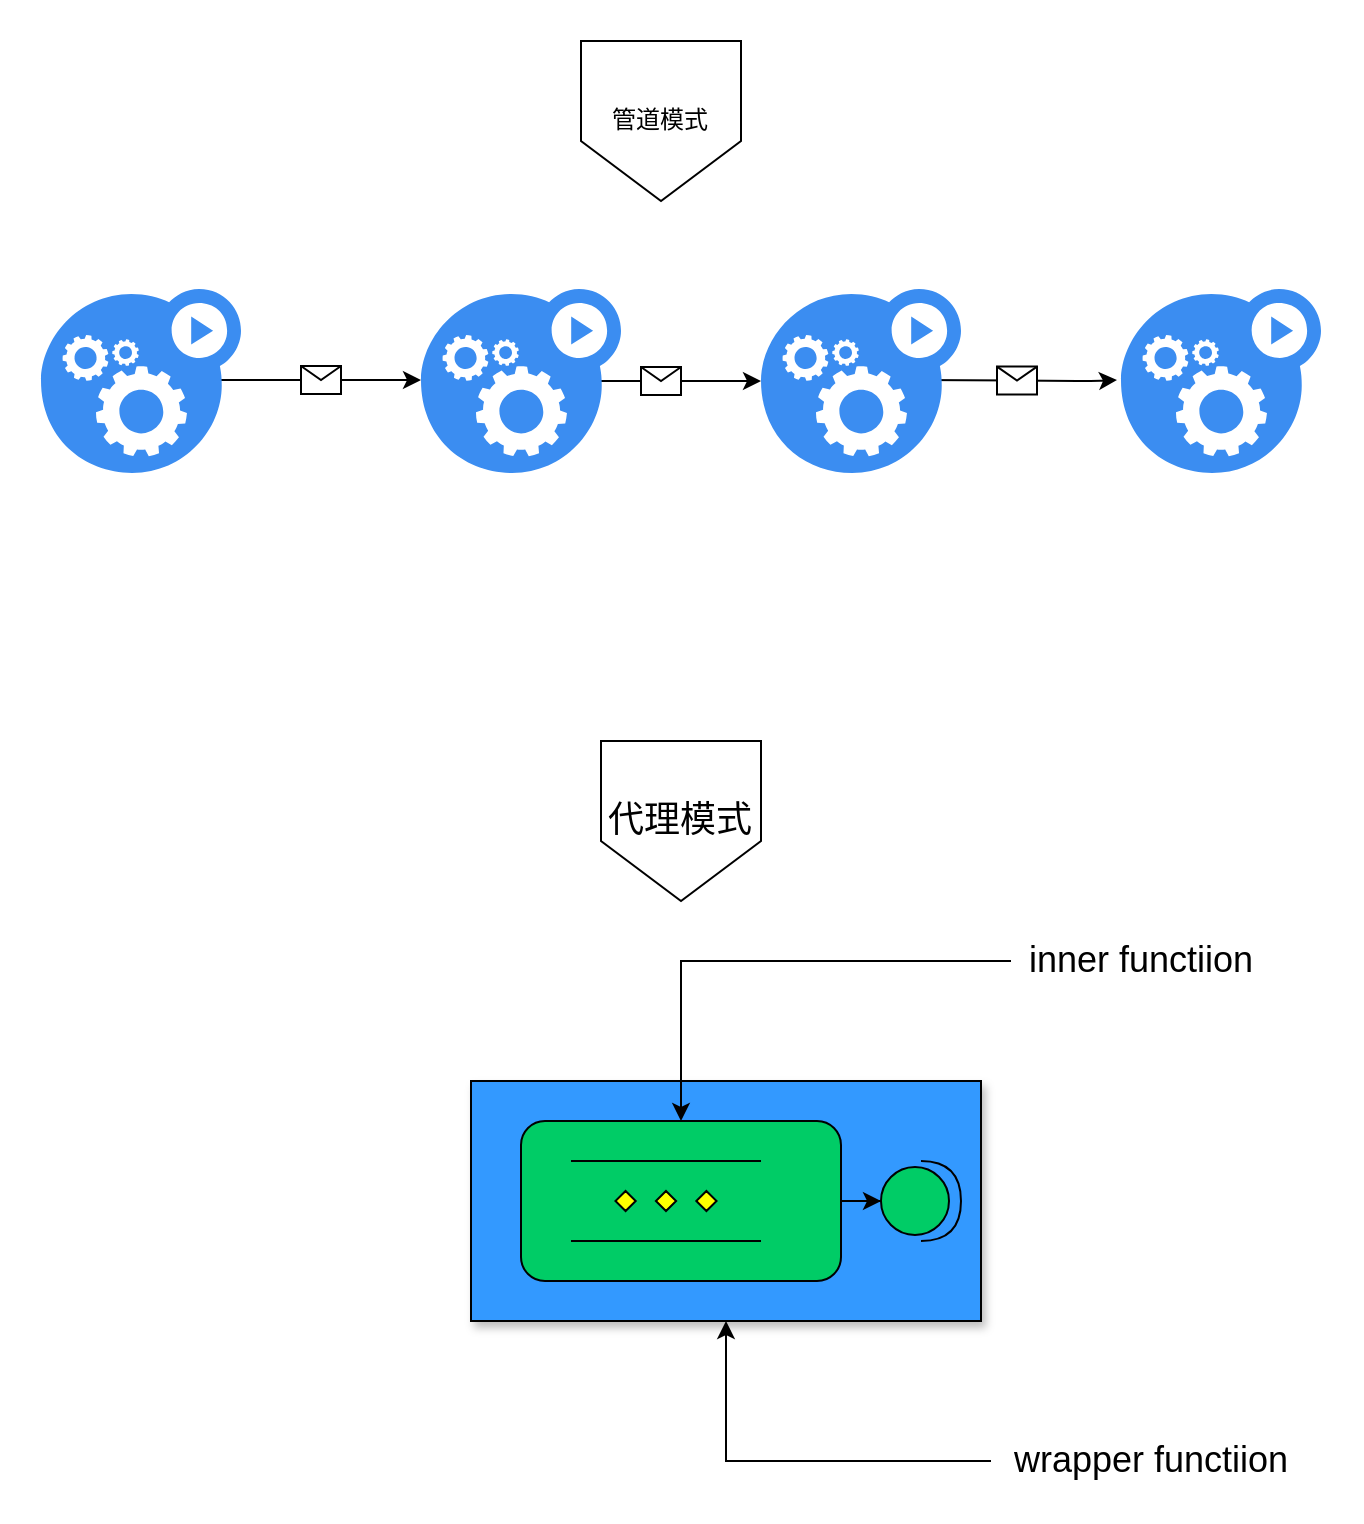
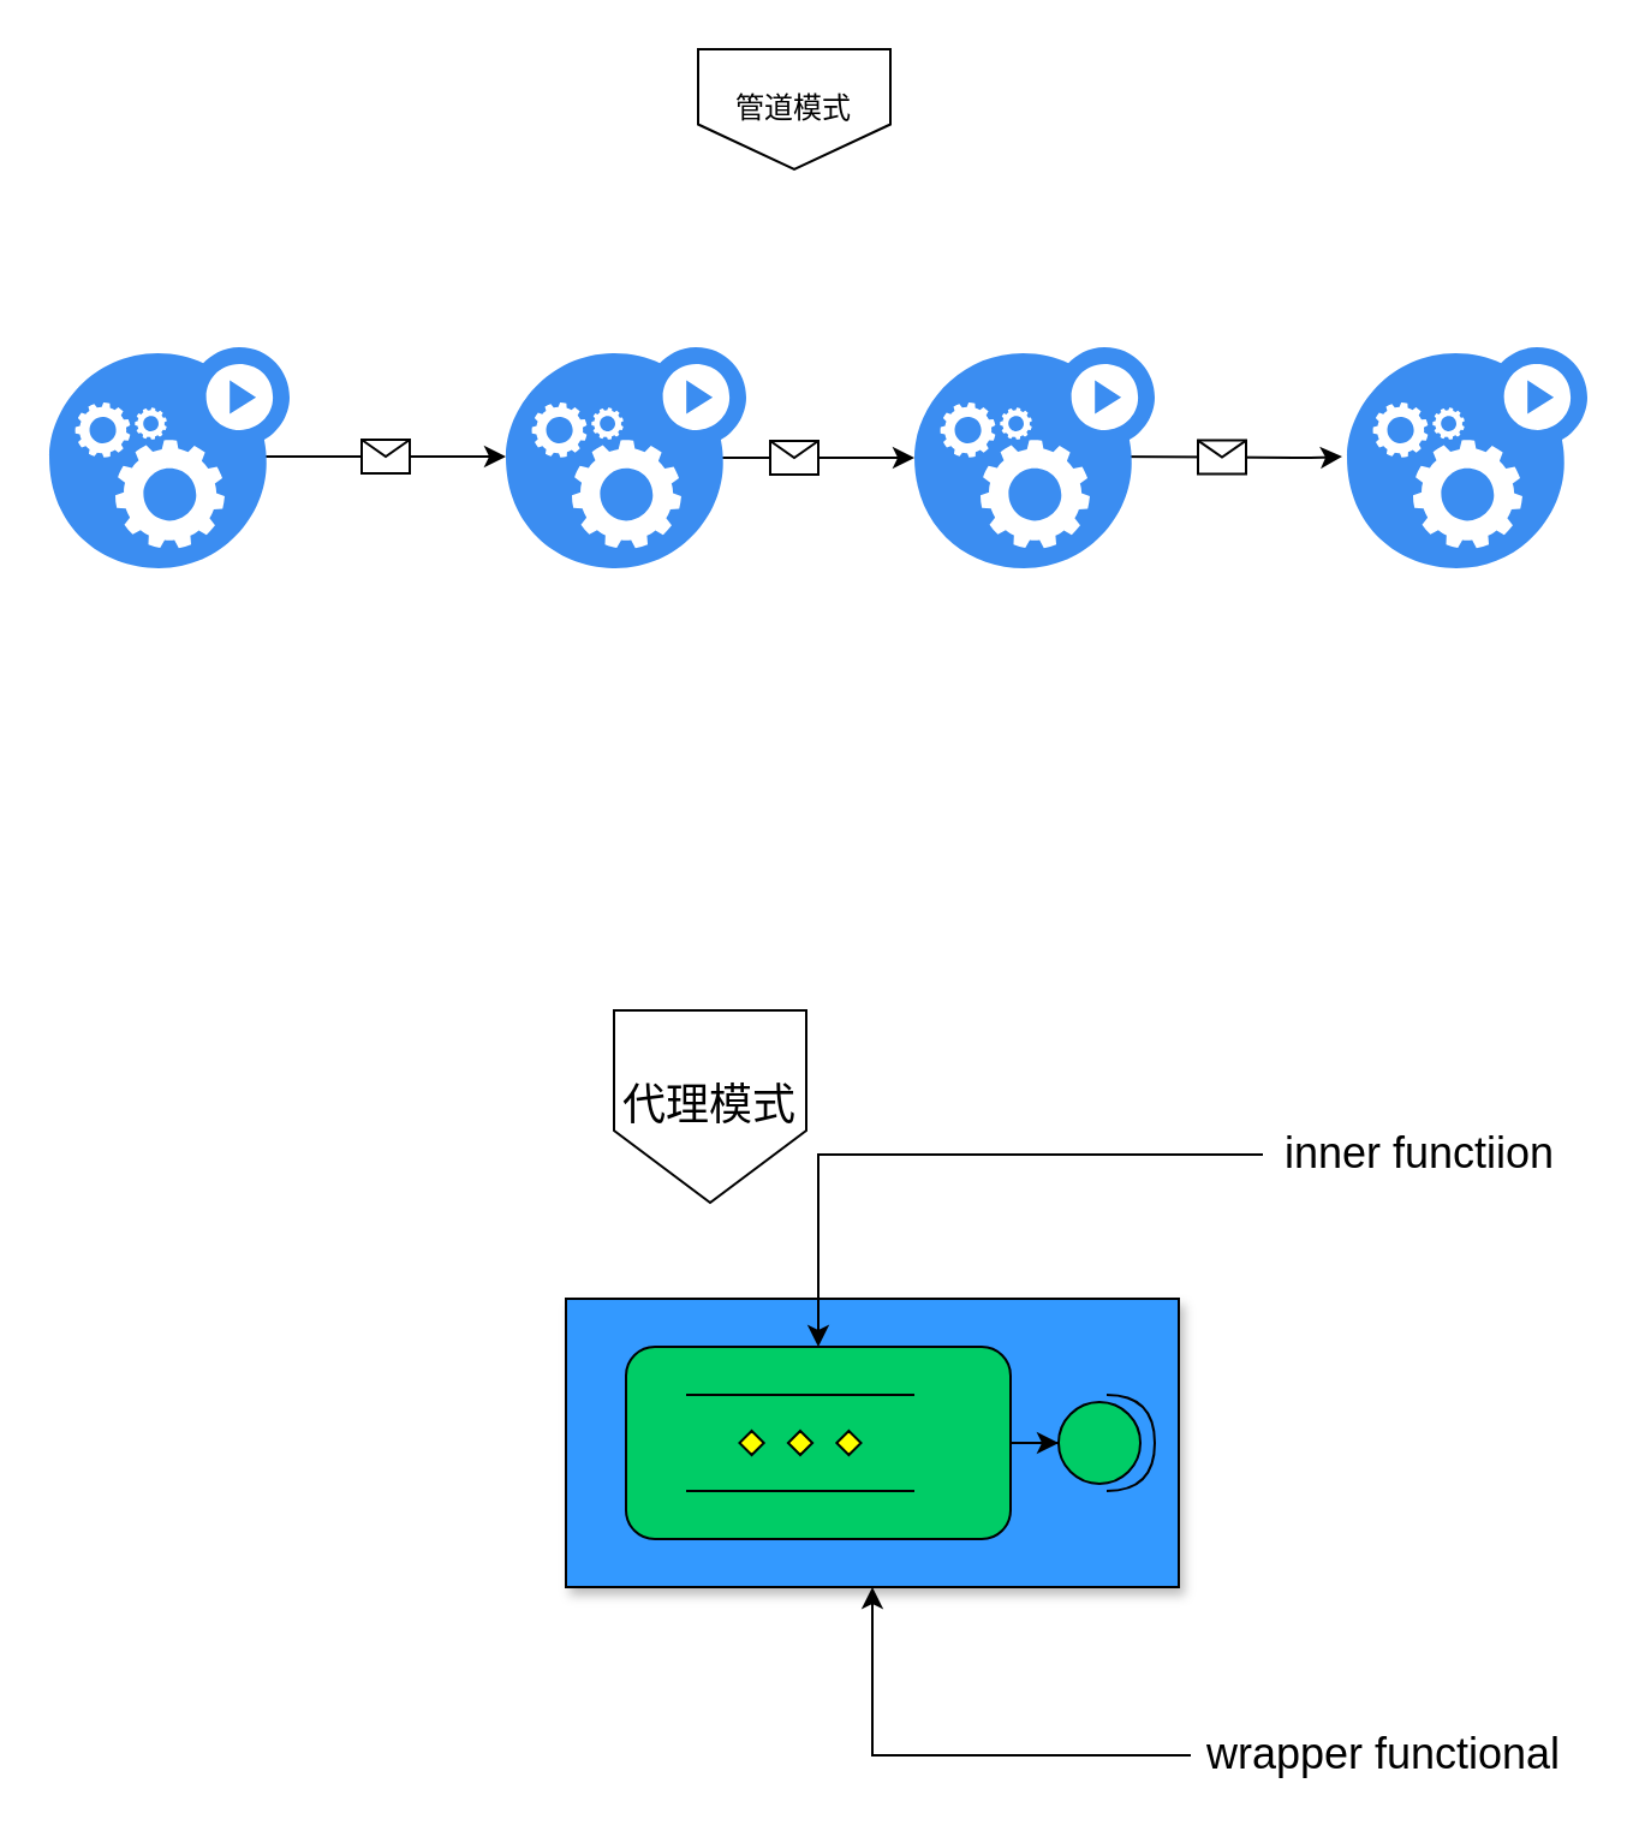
  <mxCell id="0" />
  <mxCell id="1" parent="0" />
  <mxCell id="2" value="" style="rounded=0;whiteSpace=wrap;html=1;fillColor=#3399FF;shadow=1;" vertex="1" parent="1"><mxGeometry x="235" y="540" width="255" height="120" as="geometry" /></mxCell>
  <mxCell id="3" value="" style="endArrow=classic;html=1;" parent="1" edge="1"><mxGeometry relative="1" as="geometry"><mxPoint x="280" y="190" as="sourcePoint" /><mxPoint x="380" y="190" as="targetPoint" /></mxGeometry></mxCell>
  <mxCell id="4" value="" style="shape=message;html=1;outlineConnect=0;" parent="3" vertex="1"><mxGeometry width="20" height="14" relative="1" as="geometry"><mxPoint x="-10" y="-7" as="offset" /></mxGeometry></mxCell>
  <mxCell id="5" value="" style="endArrow=classic;html=1;" parent="1" edge="1"><mxGeometry relative="1" as="geometry"><mxPoint x="458" y="189.5" as="sourcePoint" /><mxPoint x="558" y="189.5" as="targetPoint" /><Array as="points"><mxPoint x="548" y="190" /></Array></mxGeometry></mxCell>
  <mxCell id="6" value="" style="shape=message;html=1;outlineConnect=0;" parent="5" vertex="1"><mxGeometry width="20" height="14" relative="1" as="geometry"><mxPoint x="-10" y="-7" as="offset" /></mxGeometry></mxCell>
  <mxCell id="7" value="" style="endArrow=classic;html=1;" parent="1" edge="1"><mxGeometry relative="1" as="geometry"><mxPoint x="110" y="189.5" as="sourcePoint" /><mxPoint x="210" y="189.5" as="targetPoint" /></mxGeometry></mxCell>
  <mxCell id="8" value="" style="shape=message;html=1;outlineConnect=0;" parent="7" vertex="1"><mxGeometry width="20" height="14" relative="1" as="geometry"><mxPoint x="-10" y="-7" as="offset" /></mxGeometry></mxCell>
- <mxCell id="9" value="管道模式" style="shape=offPageConnector;whiteSpace=wrap;html=1;" parent="1" vertex="1"><mxGeometry x="290" y="20" width="80" height="80" as="geometry" /></mxCell>
+ <mxCell id="9" value="管道模式" style="shape=offPageConnector;whiteSpace=wrap;html=1;" parent="1" vertex="1"><mxGeometry x="290" y="20" width="80" height="50" as="geometry" /></mxCell>
  <mxCell id="10" value="" style="html=1;aspect=fixed;strokeColor=none;shadow=0;align=center;verticalAlign=top;fillColor=#3B8DF1;shape=mxgraph.gcp2.gear_load" parent="1" vertex="1"><mxGeometry x="20" y="144" width="100" height="92" as="geometry" /></mxCell>
  <mxCell id="11" value="" style="html=1;aspect=fixed;strokeColor=none;shadow=0;align=center;verticalAlign=top;fillColor=#3B8DF1;shape=mxgraph.gcp2.gear_load" parent="1" vertex="1"><mxGeometry x="210" y="144" width="100" height="92" as="geometry" /></mxCell>
  <mxCell id="12" value="" style="html=1;aspect=fixed;strokeColor=none;shadow=0;align=center;verticalAlign=top;fillColor=#3B8DF1;shape=mxgraph.gcp2.gear_load" parent="1" vertex="1"><mxGeometry x="380" y="144" width="100" height="92" as="geometry" /></mxCell>
  <mxCell id="13" value="" style="html=1;aspect=fixed;strokeColor=none;shadow=0;align=center;verticalAlign=top;fillColor=#3B8DF1;shape=mxgraph.gcp2.gear_load" parent="1" vertex="1"><mxGeometry x="560" y="144" width="100" height="92" as="geometry" /></mxCell>
  <mxCell id="14" value="" style="rounded=1;whiteSpace=wrap;html=1;fillColor=#00CC66;" vertex="1" parent="1"><mxGeometry x="260" y="560" width="160" height="80" as="geometry" /></mxCell>
- <mxCell id="15" value="&lt;font style=&quot;font-size: 18px&quot;&gt;代理模式&lt;/font&gt;" style="shape=offPageConnector;whiteSpace=wrap;html=1;" vertex="1" parent="1"><mxGeometry x="300" y="370" width="80" height="80" as="geometry" /></mxCell>
+ <mxCell id="15" value="&lt;font style=&quot;font-size: 18px&quot;&gt;代理模式&lt;/font&gt;" style="shape=offPageConnector;whiteSpace=wrap;html=1;" vertex="1" parent="1"><mxGeometry x="255" y="420" width="80" height="80" as="geometry" /></mxCell>
  <mxCell id="16" value="" style="verticalLabelPosition=bottom;verticalAlign=top;html=1;shape=mxgraph.flowchart.parallel_mode;pointerEvents=1;fillColor=#00CC66;" vertex="1" parent="1"><mxGeometry x="285" y="580" width="95" height="40" as="geometry" /></mxCell>
  <mxCell id="17" value="" style="shape=providedRequiredInterface;html=1;verticalLabelPosition=bottom;fillColor=#00CC66;" vertex="1" parent="1"><mxGeometry x="440" y="580" width="40" height="40" as="geometry" /></mxCell>
  <mxCell id="18" value="" style="edgeStyle=orthogonalEdgeStyle;rounded=0;orthogonalLoop=1;jettySize=auto;html=1;" edge="1" parent="1" source="14" target="17"><mxGeometry relative="1" as="geometry" /></mxCell>
  <mxCell id="19" style="edgeStyle=orthogonalEdgeStyle;rounded=0;orthogonalLoop=1;jettySize=auto;html=1;" edge="1" parent="1" source="20" target="14"><mxGeometry relative="1" as="geometry" /></mxCell>
- <mxCell id="20" value="&lt;font style=&quot;font-size: 18px&quot;&gt;inner functiion&lt;/font&gt;" style="text;html=1;align=center;verticalAlign=middle;resizable=0;points=[];autosize=1;strokeColor=none;fillColor=none;" vertex="1" parent="1"><mxGeometry x="505" y="470" width="130" height="20" as="geometry" /></mxCell>
+ <mxCell id="20" value="&lt;font style=&quot;font-size: 18px&quot;&gt;inner functiion&lt;/font&gt;" style="text;html=1;align=center;verticalAlign=middle;resizable=0;points=[];autosize=1;strokeColor=none;fillColor=none;" vertex="1" parent="1"><mxGeometry x="525" y="470" width="130" height="20" as="geometry" /></mxCell>
  <mxCell id="21" style="edgeStyle=orthogonalEdgeStyle;rounded=0;orthogonalLoop=1;jettySize=auto;html=1;" edge="1" parent="1" source="22" target="2"><mxGeometry relative="1" as="geometry" /></mxCell>
- <mxCell id="22" value="&lt;font style=&quot;font-size: 18px&quot;&gt;wrapper functiion&lt;/font&gt;" style="text;html=1;align=center;verticalAlign=middle;resizable=0;points=[];autosize=1;strokeColor=none;fillColor=none;" vertex="1" parent="1"><mxGeometry x="495" y="720" width="160" height="20" as="geometry" /></mxCell>
+ <mxCell id="22" value="&lt;font style=&quot;font-size: 18px&quot;&gt;wrapper functional&lt;/font&gt;" style="text;html=1;align=center;verticalAlign=middle;resizable=0;points=[];autosize=1;strokeColor=none;fillColor=none;" vertex="1" parent="1"><mxGeometry x="495" y="720" width="160" height="20" as="geometry" /></mxCell>
